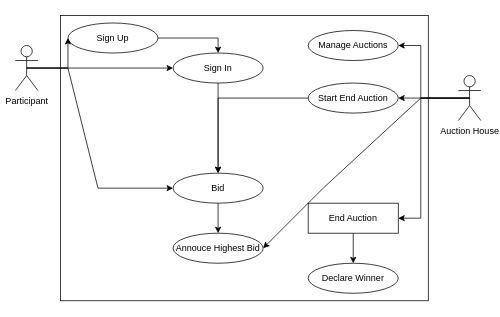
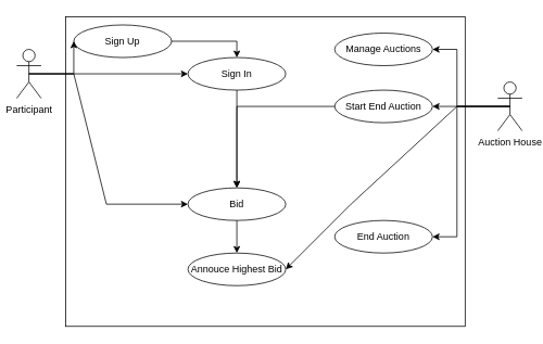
  <mxCell id="0" />
  <mxCell id="1" parent="0" />
  <mxCell id="2" value="" style="rounded=0;whiteSpace=wrap;html=1;fillColor=none;" vertex="1" parent="1"><mxGeometry x="80" y="20" width="490" height="380" as="geometry" /></mxCell>
  <mxCell id="3" style="edgeStyle=orthogonalEdgeStyle;rounded=0;orthogonalLoop=1;jettySize=auto;html=1;exitX=0.5;exitY=0.5;exitDx=0;exitDy=0;exitPerimeter=0;entryX=0;entryY=0.5;entryDx=0;entryDy=0;" edge="1" parent="1" source="5" target="9"><mxGeometry relative="1" as="geometry"><Array as="points"><mxPoint x="90" y="90" /><mxPoint x="90" y="50" /></Array></mxGeometry></mxCell>
  <mxCell id="4" style="edgeStyle=orthogonalEdgeStyle;rounded=0;orthogonalLoop=1;jettySize=auto;html=1;exitX=0.5;exitY=0.5;exitDx=0;exitDy=0;exitPerimeter=0;entryX=0;entryY=0.5;entryDx=0;entryDy=0;" edge="1" parent="1" source="5" target="7"><mxGeometry relative="1" as="geometry" /></mxCell>
  <mxCell id="5" value="Participant" style="shape=umlActor;verticalLabelPosition=bottom;verticalAlign=top;html=1;outlineConnect=0;" vertex="1" parent="1"><mxGeometry x="20" y="60" width="30" height="60" as="geometry" /></mxCell>
  <mxCell id="6" style="edgeStyle=orthogonalEdgeStyle;rounded=0;orthogonalLoop=1;jettySize=auto;html=1;exitX=0.5;exitY=1;exitDx=0;exitDy=0;entryX=0.5;entryY=0;entryDx=0;entryDy=0;" edge="1" parent="1" source="7" target="11"><mxGeometry relative="1" as="geometry" /></mxCell>
  <mxCell id="7" value="Sign In" style="ellipse;whiteSpace=wrap;html=1;fillColor=none;" vertex="1" parent="1"><mxGeometry x="230" y="70" width="120" height="40" as="geometry" /></mxCell>
  <mxCell id="8" style="edgeStyle=orthogonalEdgeStyle;rounded=0;orthogonalLoop=1;jettySize=auto;html=1;exitX=1;exitY=0.5;exitDx=0;exitDy=0;entryX=0.5;entryY=0;entryDx=0;entryDy=0;" edge="1" parent="1" source="9" target="7"><mxGeometry relative="1" as="geometry" /></mxCell>
  <mxCell id="9" value="Sign Up" style="ellipse;whiteSpace=wrap;html=1;fillColor=none;" vertex="1" parent="1"><mxGeometry x="90" y="30" width="120" height="40" as="geometry" /></mxCell>
  <mxCell id="10" style="edgeStyle=orthogonalEdgeStyle;rounded=0;orthogonalLoop=1;jettySize=auto;html=1;exitX=0.5;exitY=1;exitDx=0;exitDy=0;entryX=0.5;entryY=0;entryDx=0;entryDy=0;" edge="1" parent="1" source="11" target="18"><mxGeometry relative="1" as="geometry" /></mxCell>
  <mxCell id="11" value="Bid" style="ellipse;whiteSpace=wrap;html=1;fillColor=none;" vertex="1" parent="1"><mxGeometry x="230" y="230" width="120" height="40" as="geometry" /></mxCell>
  <mxCell id="12" style="edgeStyle=orthogonalEdgeStyle;rounded=0;orthogonalLoop=1;jettySize=auto;html=1;exitX=0.5;exitY=0.5;exitDx=0;exitDy=0;exitPerimeter=0;entryX=1;entryY=0.5;entryDx=0;entryDy=0;" edge="1" parent="1" source="15" target="17"><mxGeometry relative="1" as="geometry" /></mxCell>
  <mxCell id="13" style="edgeStyle=orthogonalEdgeStyle;rounded=0;orthogonalLoop=1;jettySize=auto;html=1;exitX=0.5;exitY=0.5;exitDx=0;exitDy=0;exitPerimeter=0;entryX=1;entryY=0.5;entryDx=0;entryDy=0;" edge="1" parent="1" source="15" target="20"><mxGeometry relative="1" as="geometry"><Array as="points"><mxPoint x="560" y="130" /><mxPoint x="560" y="60" /></Array></mxGeometry></mxCell>
  <mxCell id="14" style="edgeStyle=orthogonalEdgeStyle;rounded=0;orthogonalLoop=1;jettySize=auto;html=1;exitX=0.5;exitY=0.5;exitDx=0;exitDy=0;exitPerimeter=0;entryX=1;entryY=0.5;entryDx=0;entryDy=0;" edge="1" parent="1" source="15" target="22"><mxGeometry relative="1" as="geometry"><Array as="points"><mxPoint x="560" y="130" /><mxPoint x="560" y="290" /></Array></mxGeometry></mxCell>
  <mxCell id="15" value="Auction House" style="shape=umlActor;verticalLabelPosition=bottom;verticalAlign=top;html=1;outlineConnect=0;fillColor=none;" vertex="1" parent="1"><mxGeometry x="610" y="100" width="30" height="60" as="geometry" /></mxCell>
  <mxCell id="16" style="edgeStyle=orthogonalEdgeStyle;rounded=0;orthogonalLoop=1;jettySize=auto;html=1;exitX=0;exitY=0.5;exitDx=0;exitDy=0;entryX=0.5;entryY=0;entryDx=0;entryDy=0;" edge="1" parent="1" source="17" target="11"><mxGeometry relative="1" as="geometry" /></mxCell>
  <mxCell id="17" value="Start End Auction" style="ellipse;whiteSpace=wrap;html=1;fillColor=none;" vertex="1" parent="1"><mxGeometry x="410" y="110" width="120" height="40" as="geometry" /></mxCell>
  <mxCell id="18" value="Annouce Highest Bid" style="ellipse;whiteSpace=wrap;html=1;fillColor=none;" vertex="1" parent="1"><mxGeometry x="230" y="310" width="120" height="40" as="geometry" /></mxCell>
  <mxCell id="19" value="" style="endArrow=classic;html=1;rounded=0;entryX=1;entryY=0.5;entryDx=0;entryDy=0;exitX=0.5;exitY=0.5;exitDx=0;exitDy=0;exitPerimeter=0;" edge="1" parent="1" source="15" target="18"><mxGeometry width="50" height="50" relative="1" as="geometry"><mxPoint x="370" y="380" as="sourcePoint" /><mxPoint x="420" y="330" as="targetPoint" /><Array as="points"><mxPoint x="560" y="130" /><mxPoint x="430" y="250" /></Array></mxGeometry></mxCell>
  <mxCell id="20" value="Manage Auctions" style="ellipse;whiteSpace=wrap;html=1;fillColor=none;" vertex="1" parent="1"><mxGeometry x="410" y="40" width="120" height="40" as="geometry" /></mxCell>
- <mxCell id="21" style="edgeStyle=orthogonalEdgeStyle;rounded=0;orthogonalLoop=1;jettySize=auto;html=1;exitX=0.5;exitY=1;exitDx=0;exitDy=0;entryX=0.5;entryY=0;entryDx=0;entryDy=0;" edge="1" parent="1" source="22" target="23"><mxGeometry relative="1" as="geometry" /></mxCell>
- <mxCell id="22" value="End Auction" style="whiteSpace=wrap;html=1;fillColor=none;rounded=0;" vertex="1" parent="1"><mxGeometry x="410" y="270" width="120" height="40" as="geometry" /></mxCell>
- <mxCell id="23" value="Declare Winner" style="ellipse;whiteSpace=wrap;html=1;fillColor=none;" vertex="1" parent="1"><mxGeometry x="410" y="350" width="120" height="40" as="geometry" /></mxCell>
+ <mxCell id="22" value="End Auction" style="ellipse;whiteSpace=wrap;html=1;fillColor=none;" vertex="1" parent="1"><mxGeometry x="410" y="270" width="120" height="40" as="geometry" /></mxCell>
  <mxCell id="24" value="" style="endArrow=classic;html=1;rounded=0;entryX=0;entryY=0.5;entryDx=0;entryDy=0;exitX=0.5;exitY=0.5;exitDx=0;exitDy=0;exitPerimeter=0;" edge="1" parent="1" source="5" target="11"><mxGeometry width="50" height="50" relative="1" as="geometry"><mxPoint x="635" y="140" as="sourcePoint" /><mxPoint x="360" y="260" as="targetPoint" /><Array as="points"><mxPoint x="90" y="90" /><mxPoint x="130" y="250" /></Array></mxGeometry></mxCell>
